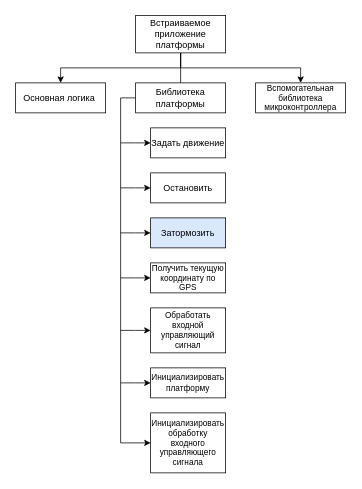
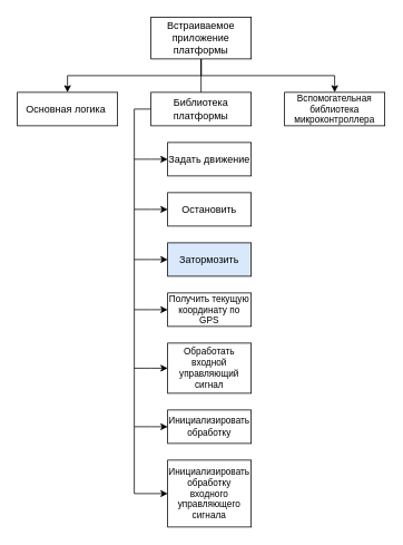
  <mxCell id="0" />
  <mxCell id="1" parent="0" />
  <mxCell id="2" style="edgeStyle=orthogonalEdgeStyle;rounded=0;orthogonalLoop=1;jettySize=auto;html=1;exitX=0.5;exitY=1;exitDx=0;exitDy=0;entryX=0.5;entryY=0;entryDx=0;entryDy=0;fontSize=11;startArrow=none;startFill=0;endArrow=none;" edge="1" parent="1" source="5" target="8"><mxGeometry relative="1" as="geometry" /></mxCell>
  <mxCell id="3" style="edgeStyle=orthogonalEdgeStyle;rounded=0;orthogonalLoop=1;jettySize=auto;html=1;exitX=0.5;exitY=1;exitDx=0;exitDy=0;entryX=0.5;entryY=0;entryDx=0;entryDy=0;fontSize=11;startArrow=none;startFill=0;" edge="1" parent="1" source="5" target="6"><mxGeometry relative="1" as="geometry" /></mxCell>
  <mxCell id="4" style="edgeStyle=orthogonalEdgeStyle;rounded=0;orthogonalLoop=1;jettySize=auto;html=1;exitX=0.5;exitY=1;exitDx=0;exitDy=0;fontSize=11;startArrow=none;startFill=0;" edge="1" parent="1" source="5" target="11"><mxGeometry relative="1" as="geometry" /></mxCell>
  <mxCell id="5" value="Встраиваемое приложение платформы" style="rounded=0;whiteSpace=wrap;html=1;" vertex="1" parent="1"><mxGeometry x="180" y="20" width="120" height="50" as="geometry" /></mxCell>
  <mxCell id="6" value="Основная логика&amp;nbsp;" style="rounded=0;whiteSpace=wrap;html=1;" vertex="1" parent="1"><mxGeometry x="20" y="110" width="120" height="40" as="geometry" /></mxCell>
  <mxCell id="7" style="edgeStyle=orthogonalEdgeStyle;rounded=0;orthogonalLoop=1;jettySize=auto;html=1;exitX=0;exitY=0.5;exitDx=0;exitDy=0;fontSize=11;startArrow=none;startFill=0;entryX=0;entryY=0.5;entryDx=0;entryDy=0;" edge="1" parent="1" source="8" target="20"><mxGeometry relative="1" as="geometry"><mxPoint x="160" y="440.8" as="targetPoint" /></mxGeometry></mxCell>
  <mxCell id="8" value="Библиотека платформы" style="rounded=0;whiteSpace=wrap;html=1;" vertex="1" parent="1"><mxGeometry x="180" y="110" width="120" height="40" as="geometry" /></mxCell>
  <mxCell id="9" style="edgeStyle=orthogonalEdgeStyle;rounded=0;orthogonalLoop=1;jettySize=auto;html=1;exitX=0;exitY=0.5;exitDx=0;exitDy=0;fontSize=11;startArrow=classic;startFill=1;endArrow=none;endFill=0;" edge="1" parent="1" source="10"><mxGeometry relative="1" as="geometry"><mxPoint x="160" y="190" as="targetPoint" /></mxGeometry></mxCell>
  <mxCell id="10" value="Задать движение" style="rounded=0;whiteSpace=wrap;html=1;" vertex="1" parent="1"><mxGeometry x="200" y="170" width="100" height="40" as="geometry" /></mxCell>
  <mxCell id="11" value="Вспомогательная библиотека микроконтроллера" style="rounded=0;whiteSpace=wrap;html=1;fontSize=11;" vertex="1" parent="1"><mxGeometry x="340" y="110" width="120" height="40" as="geometry" /></mxCell>
  <mxCell id="12" value="Остановить" style="rounded=0;whiteSpace=wrap;html=1;" vertex="1" parent="1"><mxGeometry x="200" y="230" width="100" height="40" as="geometry" /></mxCell>
  <mxCell id="13" value="Затормозить" style="rounded=0;whiteSpace=wrap;html=1;fillColor=#dae8fc;" vertex="1" parent="1"><mxGeometry x="200" y="290" width="100" height="40" as="geometry" /></mxCell>
  <mxCell id="14" value="Получить текущую координату по GPS" style="rounded=0;whiteSpace=wrap;html=1;fontSize=11;" vertex="1" parent="1"><mxGeometry x="200" y="350" width="100" height="40" as="geometry" /></mxCell>
  <mxCell id="15" value="Обработать входной управляющий сигнал" style="rounded=0;whiteSpace=wrap;html=1;fontSize=11;" vertex="1" parent="1"><mxGeometry x="200" y="410" width="100" height="60" as="geometry" /></mxCell>
  <mxCell id="16" style="edgeStyle=orthogonalEdgeStyle;rounded=0;orthogonalLoop=1;jettySize=auto;html=1;exitX=0;exitY=0.5;exitDx=0;exitDy=0;fontSize=11;startArrow=classic;startFill=1;endArrow=none;endFill=0;" edge="1" parent="1" source="12"><mxGeometry relative="1" as="geometry"><mxPoint x="160" y="250" as="targetPoint" /><mxPoint x="210" y="200" as="sourcePoint" /></mxGeometry></mxCell>
  <mxCell id="17" style="edgeStyle=orthogonalEdgeStyle;rounded=0;orthogonalLoop=1;jettySize=auto;html=1;exitX=0;exitY=0.5;exitDx=0;exitDy=0;fontSize=11;startArrow=classic;startFill=1;endArrow=none;endFill=0;" edge="1" parent="1" source="13"><mxGeometry relative="1" as="geometry"><mxPoint x="160" y="310" as="targetPoint" /><mxPoint x="210" y="260" as="sourcePoint" /></mxGeometry></mxCell>
  <mxCell id="18" style="edgeStyle=orthogonalEdgeStyle;rounded=0;orthogonalLoop=1;jettySize=auto;html=1;exitX=0;exitY=0.5;exitDx=0;exitDy=0;fontSize=11;startArrow=classic;startFill=1;endArrow=none;endFill=0;" edge="1" parent="1" source="14"><mxGeometry relative="1" as="geometry"><mxPoint x="160" y="370" as="targetPoint" /><mxPoint x="220" y="270" as="sourcePoint" /></mxGeometry></mxCell>
- <mxCell id="19" value="Инициализировать платформу" style="rounded=0;whiteSpace=wrap;html=1;fontSize=11;" vertex="1" parent="1"><mxGeometry x="200" y="490" width="100" height="40" as="geometry" /></mxCell>
+ <mxCell id="19" value="Инициализировать обработку" style="rounded=0;whiteSpace=wrap;html=1;fontSize=11;" vertex="1" parent="1"><mxGeometry x="200" y="490" width="100" height="40" as="geometry" /></mxCell>
  <mxCell id="20" value="Инициализировать обработку входного управляющего сигнала" style="rounded=0;whiteSpace=wrap;html=1;fontSize=11;" vertex="1" parent="1"><mxGeometry x="200" y="550" width="100" height="80" as="geometry" /></mxCell>
  <mxCell id="21" style="edgeStyle=orthogonalEdgeStyle;rounded=0;orthogonalLoop=1;jettySize=auto;html=1;exitX=0;exitY=0.5;exitDx=0;exitDy=0;fontSize=11;startArrow=classic;startFill=1;endArrow=none;endFill=0;" edge="1" parent="1" source="15"><mxGeometry relative="1" as="geometry"><mxPoint x="160" y="440" as="targetPoint" /><mxPoint x="210" y="380" as="sourcePoint" /></mxGeometry></mxCell>
  <mxCell id="22" style="edgeStyle=orthogonalEdgeStyle;rounded=0;orthogonalLoop=1;jettySize=auto;html=1;exitX=0;exitY=0.5;exitDx=0;exitDy=0;fontSize=11;startArrow=classic;startFill=1;endArrow=none;endFill=0;" edge="1" parent="1" source="19"><mxGeometry relative="1" as="geometry"><mxPoint x="160" y="510" as="targetPoint" /><mxPoint x="220" y="390" as="sourcePoint" /></mxGeometry></mxCell>
